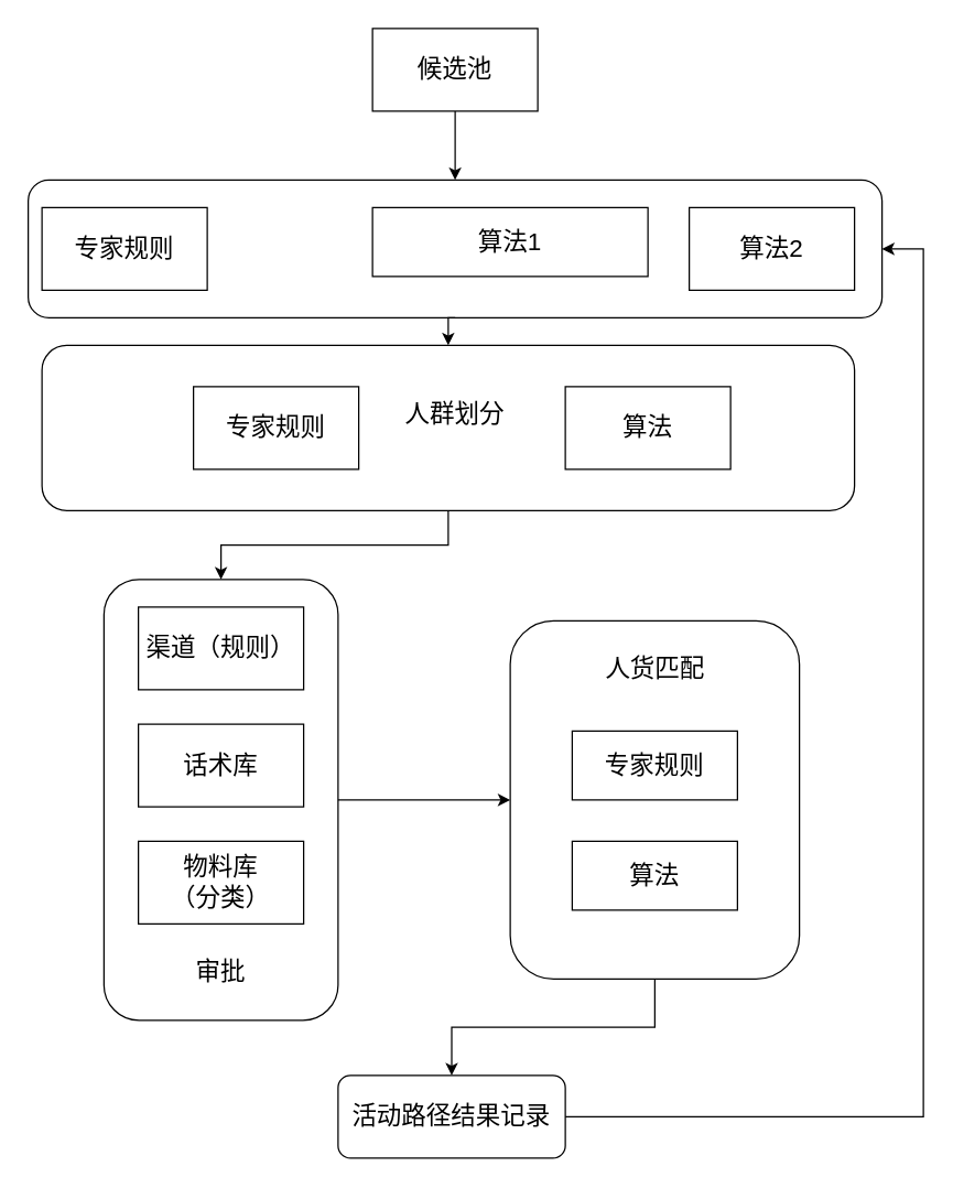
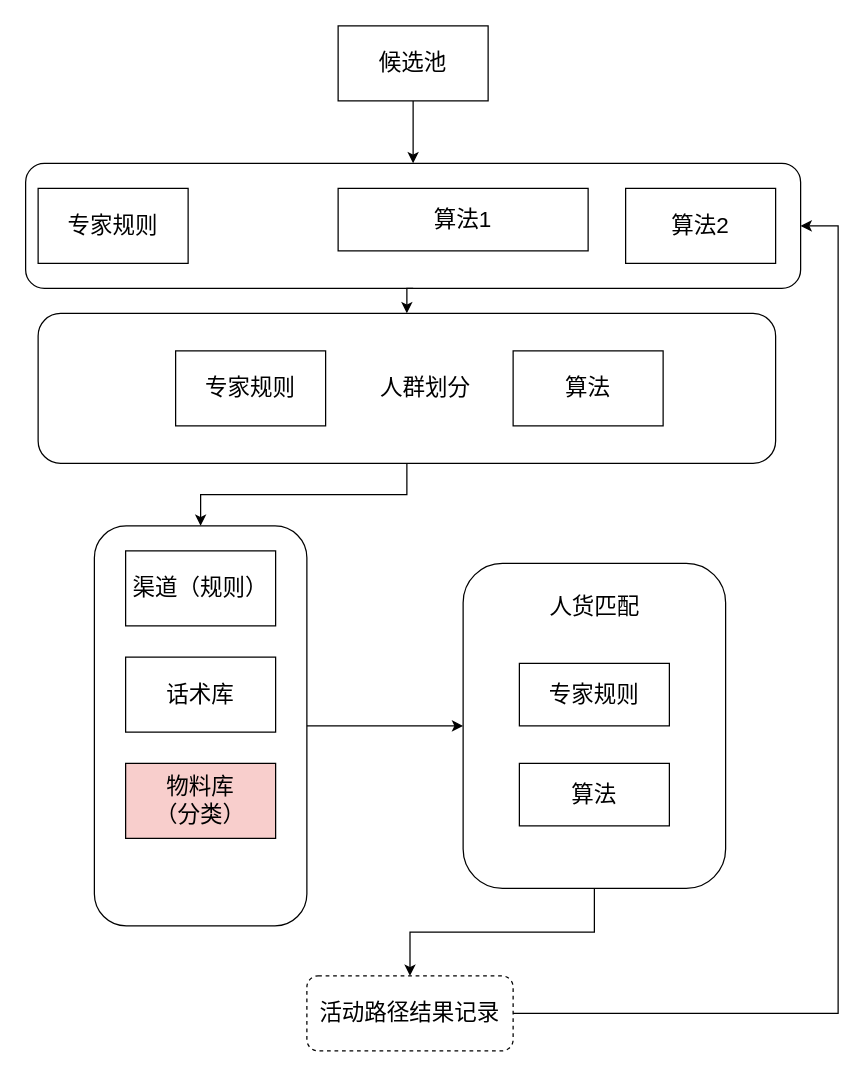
  <mxCell id="0" />
  <mxCell id="1" parent="0" />
  <mxCell id="2" value="&lt;font style=&quot;font-size: 18px;&quot;&gt;专家规则&lt;/font&gt;" style="rounded=0;whiteSpace=wrap;html=1;" vertex="1" parent="1"><mxGeometry x="30" y="150" width="120" height="60" as="geometry" /></mxCell>
  <mxCell id="3" value="&lt;font style=&quot;font-size: 18px;&quot;&gt;算法1&lt;/font&gt;" style="rounded=0;whiteSpace=wrap;html=1;" vertex="1" parent="1"><mxGeometry x="270" y="150" width="200" height="50" as="geometry" /></mxCell>
  <mxCell id="4" value="&lt;font style=&quot;font-size: 18px;&quot;&gt;算法2&lt;/font&gt;" style="rounded=0;whiteSpace=wrap;html=1;" vertex="1" parent="1"><mxGeometry x="500" y="150" width="120" height="60" as="geometry" /></mxCell>
  <mxCell id="5" style="edgeStyle=orthogonalEdgeStyle;rounded=0;orthogonalLoop=1;jettySize=auto;html=1;exitX=0.5;exitY=1;exitDx=0;exitDy=0;fontSize=18;" edge="1" parent="1" source="6" target="13"><mxGeometry relative="1" as="geometry" /></mxCell>
  <mxCell id="6" value="&lt;font style=&quot;font-size: 18px;&quot;&gt;候选池&lt;/font&gt;" style="rounded=0;whiteSpace=wrap;html=1;" vertex="1" parent="1"><mxGeometry x="270" y="20" width="120" height="60" as="geometry" /></mxCell>
  <mxCell id="7" value="&lt;font style=&quot;font-size: 18px;&quot;&gt;专家规则&lt;/font&gt;" style="rounded=0;whiteSpace=wrap;html=1;" vertex="1" parent="1"><mxGeometry x="140" y="280" width="120" height="60" as="geometry" /></mxCell>
  <mxCell id="8" value="&lt;font style=&quot;font-size: 18px;&quot;&gt;渠道（规则）&lt;/font&gt;" style="rounded=0;whiteSpace=wrap;html=1;" vertex="1" parent="1"><mxGeometry x="100" y="440" width="120" height="60" as="geometry" /></mxCell>
  <mxCell id="9" value="&lt;font style=&quot;font-size: 18px;&quot;&gt;话术库&lt;/font&gt;" style="rounded=0;whiteSpace=wrap;html=1;" vertex="1" parent="1"><mxGeometry x="100" y="525" width="120" height="60" as="geometry" /></mxCell>
  <mxCell id="10" style="edgeStyle=orthogonalEdgeStyle;rounded=0;orthogonalLoop=1;jettySize=auto;html=1;exitX=0.5;exitY=1;exitDx=0;exitDy=0;entryX=0.5;entryY=0;entryDx=0;entryDy=0;fontSize=18;" edge="1" parent="1" source="11" target="19"><mxGeometry relative="1" as="geometry" /></mxCell>
  <mxCell id="11" value="" style="rounded=1;whiteSpace=wrap;html=1;fontSize=18;fillColor=none;" vertex="1" parent="1"><mxGeometry x="30" y="250" width="590" height="120" as="geometry" /></mxCell>
  <mxCell id="12" style="edgeStyle=orthogonalEdgeStyle;rounded=0;orthogonalLoop=1;jettySize=auto;html=1;exitX=0.5;exitY=1;exitDx=0;exitDy=0;entryX=0.5;entryY=0;entryDx=0;entryDy=0;fontSize=18;" edge="1" parent="1" source="13" target="11"><mxGeometry relative="1" as="geometry" /></mxCell>
  <mxCell id="13" value="" style="rounded=1;whiteSpace=wrap;html=1;fontSize=18;fillColor=none;" vertex="1" parent="1"><mxGeometry x="20" y="130" width="620" height="100" as="geometry" /></mxCell>
- <mxCell id="14" value="&lt;font style=&quot;font-size: 18px;&quot;&gt;&amp;nbsp; &amp;nbsp; &amp;nbsp;物料库&amp;nbsp; &amp;nbsp; &amp;nbsp; （分类）&lt;/font&gt;" style="rounded=0;whiteSpace=wrap;html=1;" vertex="1" parent="1"><mxGeometry x="100" y="610" width="120" height="60" as="geometry" /></mxCell>
+ <mxCell id="14" value="&lt;font style=&quot;font-size: 18px;&quot;&gt;&amp;nbsp; &amp;nbsp; &amp;nbsp;物料库&amp;nbsp; &amp;nbsp; &amp;nbsp; （分类）&lt;/font&gt;" style="rounded=0;whiteSpace=wrap;html=1;fillColor=#f8cecc;" vertex="1" parent="1"><mxGeometry x="100" y="610" width="120" height="60" as="geometry" /></mxCell>
  <mxCell id="15" value="&lt;font style=&quot;font-size: 18px;&quot;&gt;算法&lt;/font&gt;" style="rounded=0;whiteSpace=wrap;html=1;" vertex="1" parent="1"><mxGeometry x="410" y="280" width="120" height="60" as="geometry" /></mxCell>
  <mxCell id="16" style="edgeStyle=orthogonalEdgeStyle;rounded=0;orthogonalLoop=1;jettySize=auto;html=1;exitX=0.5;exitY=1;exitDx=0;exitDy=0;entryX=0.5;entryY=0;entryDx=0;entryDy=0;fontSize=18;" edge="1" parent="1" source="17" target="27"><mxGeometry relative="1" as="geometry" /></mxCell>
  <mxCell id="17" value="" style="rounded=1;whiteSpace=wrap;html=1;fontSize=18;fillColor=none;" vertex="1" parent="1"><mxGeometry x="370" y="450" width="210" height="260" as="geometry" /></mxCell>
  <mxCell id="18" style="edgeStyle=orthogonalEdgeStyle;rounded=0;orthogonalLoop=1;jettySize=auto;html=1;fontSize=18;" edge="1" parent="1" source="19" target="17"><mxGeometry relative="1" as="geometry" /></mxCell>
  <mxCell id="19" value="" style="rounded=1;whiteSpace=wrap;html=1;fontSize=18;fillColor=none;" vertex="1" parent="1"><mxGeometry x="75" y="420" width="170" height="320" as="geometry" /></mxCell>
  <mxCell id="20" value="专家规则" style="rounded=0;whiteSpace=wrap;html=1;fontSize=18;fillColor=none;" vertex="1" parent="1"><mxGeometry x="415" y="530" width="120" height="50" as="geometry" /></mxCell>
  <mxCell id="21" value="算法" style="rounded=0;whiteSpace=wrap;html=1;fontSize=18;fillColor=none;" vertex="1" parent="1"><mxGeometry x="415" y="610" width="120" height="50" as="geometry" /></mxCell>
  <mxCell id="22" value="人货匹配" style="text;html=1;strokeColor=none;fillColor=none;align=center;verticalAlign=middle;whiteSpace=wrap;rounded=0;fontSize=18;" vertex="1" parent="1"><mxGeometry x="432.5" y="470" width="85" height="30" as="geometry" /></mxCell>
- <mxCell id="23" value="人群划分" style="text;html=1;strokeColor=none;fillColor=none;align=center;verticalAlign=middle;whiteSpace=wrap;rounded=0;fontSize=18;" vertex="1" parent="1"><mxGeometry x="290" y="285" width="80" height="30" as="geometry" /></mxCell>
- <mxCell id="24" value="审批" style="text;html=1;strokeColor=none;fillColor=none;align=center;verticalAlign=middle;whiteSpace=wrap;rounded=0;fontSize=18;" vertex="1" parent="1"><mxGeometry x="130" y="690" width="60" height="30" as="geometry" /></mxCell>
+ <mxCell id="23" value="人群划分" style="text;html=1;strokeColor=none;fillColor=none;align=center;verticalAlign=middle;whiteSpace=wrap;rounded=0;fontSize=18;" vertex="1" parent="1"><mxGeometry x="300" y="295" width="80" height="30" as="geometry" /></mxCell>
  <mxCell id="25" style="edgeStyle=orthogonalEdgeStyle;rounded=0;orthogonalLoop=1;jettySize=auto;html=1;exitX=0.5;exitY=1;exitDx=0;exitDy=0;fontSize=18;" edge="1" parent="1" source="17" target="17"><mxGeometry relative="1" as="geometry" /></mxCell>
  <mxCell id="26" style="edgeStyle=orthogonalEdgeStyle;rounded=0;orthogonalLoop=1;jettySize=auto;html=1;exitX=1;exitY=0.5;exitDx=0;exitDy=0;entryX=1;entryY=0.5;entryDx=0;entryDy=0;fontSize=18;" edge="1" parent="1" source="27" target="13"><mxGeometry relative="1" as="geometry"><Array as="points"><mxPoint x="670" y="810" /><mxPoint x="670" y="180" /></Array></mxGeometry></mxCell>
- <mxCell id="27" value="活动路径结果记录" style="rounded=1;whiteSpace=wrap;html=1;fontSize=18;fillColor=none;" vertex="1" parent="1"><mxGeometry x="245" y="780" width="165" height="60" as="geometry" /></mxCell>
+ <mxCell id="27" value="活动路径结果记录" style="rounded=1;whiteSpace=wrap;html=1;fontSize=18;fillColor=none;dashed=1;" vertex="1" parent="1"><mxGeometry x="245" y="780" width="165" height="60" as="geometry" /></mxCell>
